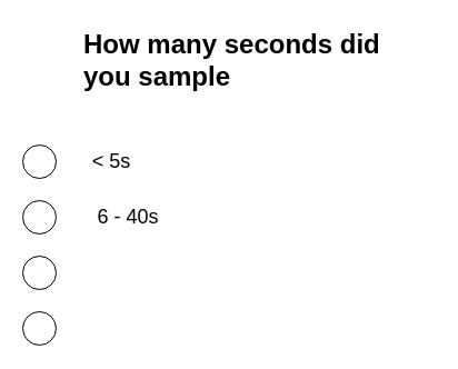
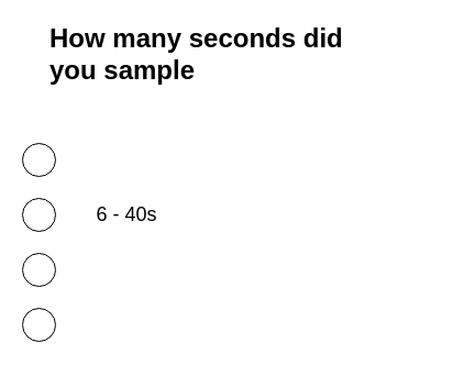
  <mxCell id="0" />
  <mxCell id="1" parent="0" />
  <mxCell id="2" value="" style="ellipse;whiteSpace=wrap;html=1;aspect=fixed;" vertex="1" parent="1"><mxGeometry x="20" y="130" width="30" height="30" as="geometry" /></mxCell>
  <mxCell id="3" value="" style="ellipse;whiteSpace=wrap;html=1;aspect=fixed;" vertex="1" parent="1"><mxGeometry x="20" y="180" width="30" height="30" as="geometry" /></mxCell>
  <mxCell id="4" value="" style="ellipse;whiteSpace=wrap;html=1;aspect=fixed;" vertex="1" parent="1"><mxGeometry x="20" y="230" width="30" height="30" as="geometry" /></mxCell>
  <mxCell id="5" value="" style="ellipse;whiteSpace=wrap;html=1;aspect=fixed;" vertex="1" parent="1"><mxGeometry x="20" y="280" width="30" height="30" as="geometry" /></mxCell>
- <mxCell id="6" value="&lt;h1&gt;How many seconds did you sample&lt;/h1&gt;" style="text;html=1;strokeColor=none;fillColor=none;spacing=5;spacingTop=-20;whiteSpace=wrap;overflow=hidden;rounded=0;" vertex="1" parent="1"><mxGeometry x="70" y="20" width="320" height="70" as="geometry" /></mxCell>
- <mxCell id="7" value="&lt;font style=&quot;font-size: 18px&quot;&gt;&amp;lt; 5s&lt;/font&gt;" style="text;html=1;strokeColor=none;fillColor=none;align=center;verticalAlign=middle;whiteSpace=wrap;rounded=0;" vertex="1" parent="1"><mxGeometry x="80" y="135" width="40" height="20" as="geometry" /></mxCell>
+ <mxCell id="6" value="&lt;h1&gt;How many seconds did you sample&lt;/h1&gt;" style="text;html=1;strokeColor=none;fillColor=none;spacing=5;spacingTop=-20;whiteSpace=wrap;overflow=hidden;rounded=0;" vertex="1" parent="1"><mxGeometry x="40" y="15" width="320" height="70" as="geometry" /></mxCell>
  <mxCell id="8" value="&lt;font style=&quot;font-size: 18px&quot;&gt;6 - 40s&lt;/font&gt;" style="text;html=1;strokeColor=none;fillColor=none;align=center;verticalAlign=middle;whiteSpace=wrap;rounded=0;" vertex="1" parent="1"><mxGeometry x="80" y="185" width="70" height="20" as="geometry" /></mxCell>
